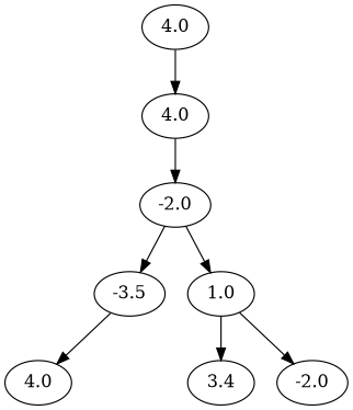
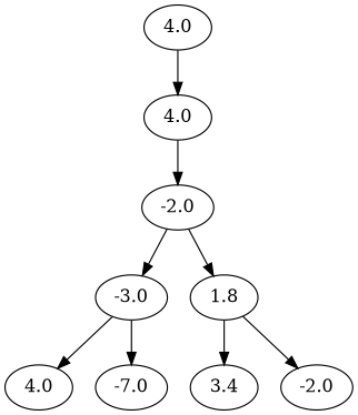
  digraph {
    n1 [label=4.0]
    n2 [label=4.0]
    n3 [label=-2.0]
-   n4 [label=-3.5]
-   n5 [label=1.0]
+   n4 [label=-3.0]
+   n5 [label=1.8]
    n6 [label=4.0]
+   n7 [label=-7.0]
    n8 [label=3.4]
    n9 [label=-2.0]
    n1 -> n2
    n2 -> n3
    n3 -> n4
    n3 -> n5
    n4 -> n6
+   n4 -> n7
    n5 -> n8
    n5 -> n9
  }
